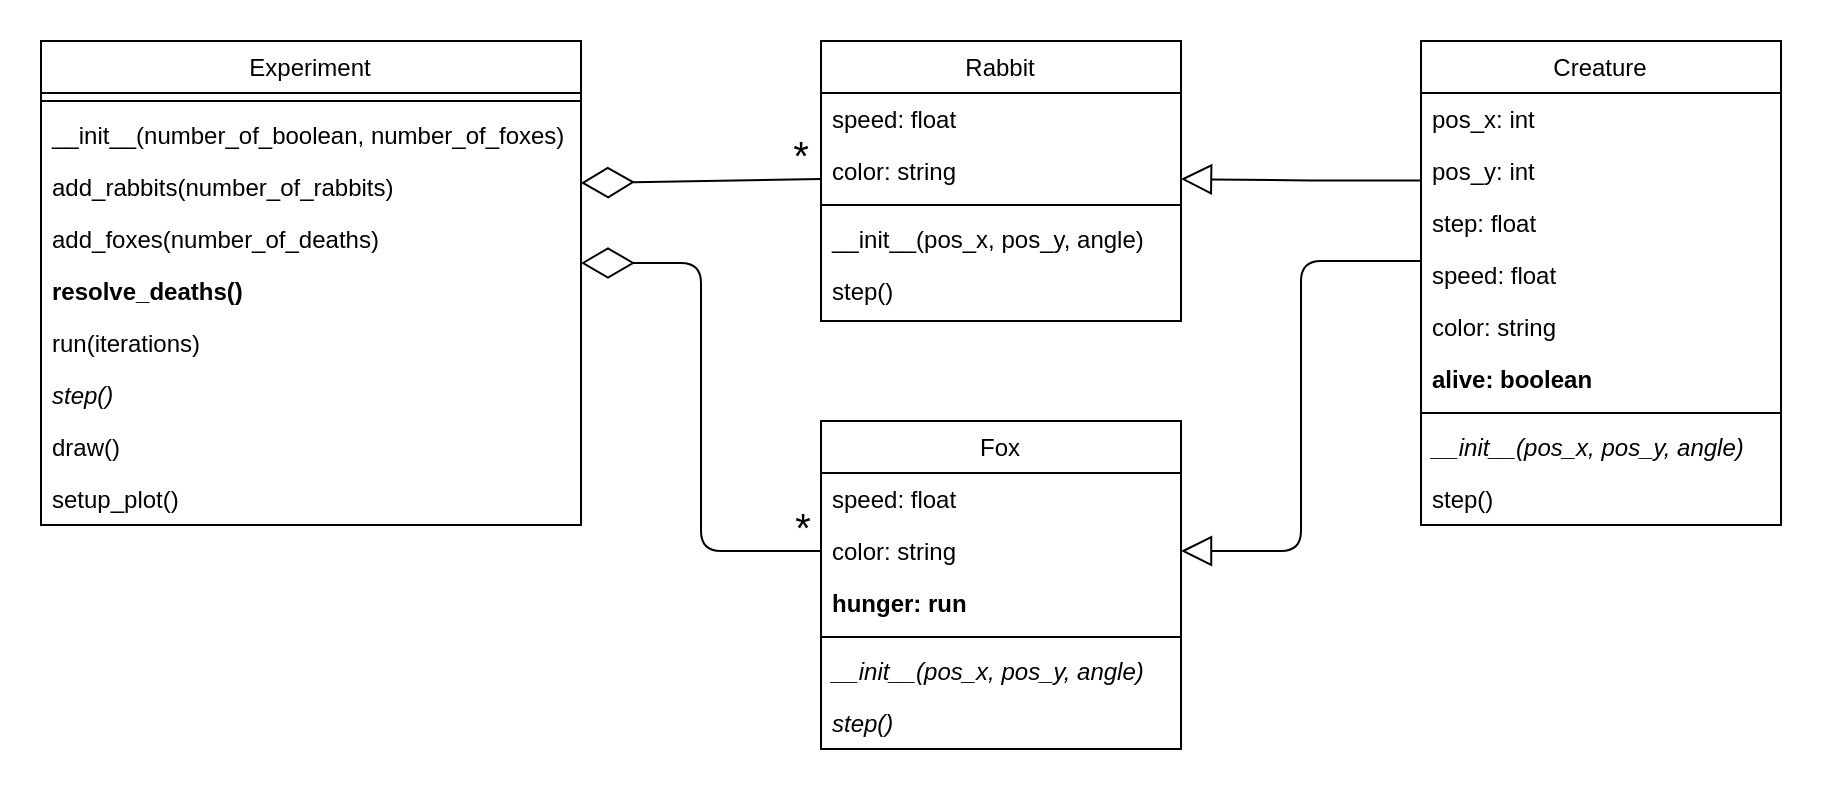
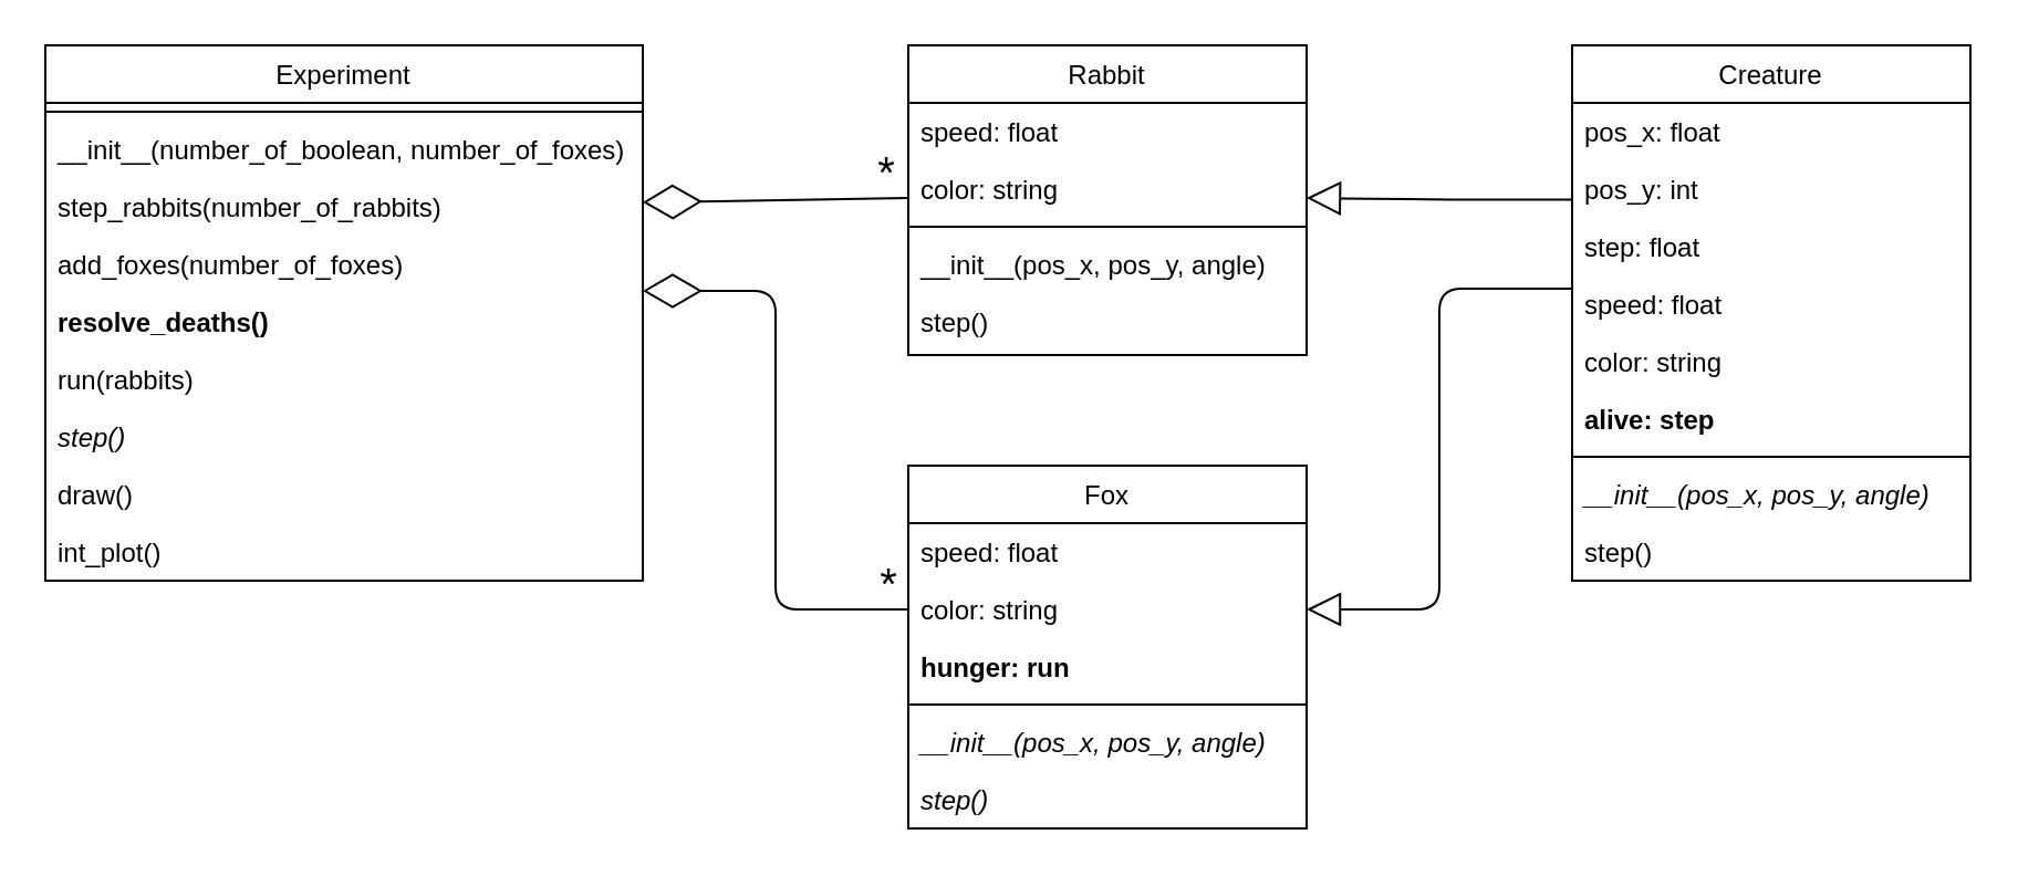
  <mxCell id="0" />
  <mxCell id="1" parent="0" />
  <mxCell id="2" value="Experiment" style="swimlane;fontStyle=0;align=center;verticalAlign=top;childLayout=stackLayout;horizontal=1;startSize=26;horizontalStack=0;resizeParent=1;resizeLast=0;collapsible=1;marginBottom=0;rounded=0;shadow=0;strokeWidth=1;" parent="1" vertex="1"><mxGeometry x="20" y="20" width="270" height="242" as="geometry"><mxRectangle x="230" y="140" width="160" height="26" as="alternateBounds" /></mxGeometry></mxCell>
  <mxCell id="3" value="" style="line;html=1;strokeWidth=1;align=left;verticalAlign=middle;spacingTop=-1;spacingLeft=3;spacingRight=3;rotatable=0;labelPosition=right;points=[];portConstraint=eastwest;" parent="2" vertex="1"><mxGeometry y="26" width="270" height="8" as="geometry" /></mxCell>
  <mxCell id="4" value="__init__(number_of_boolean, number_of_foxes)" style="text;align=left;verticalAlign=top;spacingLeft=4;spacingRight=4;overflow=hidden;rotatable=0;points=[[0,0.5],[1,0.5]];portConstraint=eastwest;fontStyle=0" parent="2" vertex="1"><mxGeometry y="34" width="270" height="26" as="geometry" /></mxCell>
- <mxCell id="5" value="add_rabbits(number_of_rabbits)" style="text;align=left;verticalAlign=top;spacingLeft=4;spacingRight=4;overflow=hidden;rotatable=0;points=[[0,0.5],[1,0.5]];portConstraint=eastwest;" vertex="1" parent="2"><mxGeometry y="60" width="270" height="26" as="geometry" /></mxCell>
- <mxCell id="6" value="add_foxes(number_of_deaths)" style="text;align=left;verticalAlign=top;spacingLeft=4;spacingRight=4;overflow=hidden;rotatable=0;points=[[0,0.5],[1,0.5]];portConstraint=eastwest;" vertex="1" parent="2"><mxGeometry y="86" width="270" height="26" as="geometry" /></mxCell>
+ <mxCell id="5" value="step_rabbits(number_of_rabbits)" style="text;align=left;verticalAlign=top;spacingLeft=4;spacingRight=4;overflow=hidden;rotatable=0;points=[[0,0.5],[1,0.5]];portConstraint=eastwest;" vertex="1" parent="2"><mxGeometry y="60" width="270" height="26" as="geometry" /></mxCell>
+ <mxCell id="6" value="add_foxes(number_of_foxes)" style="text;align=left;verticalAlign=top;spacingLeft=4;spacingRight=4;overflow=hidden;rotatable=0;points=[[0,0.5],[1,0.5]];portConstraint=eastwest;" vertex="1" parent="2"><mxGeometry y="86" width="270" height="26" as="geometry" /></mxCell>
  <mxCell id="7" value="resolve_deaths()" style="text;align=left;verticalAlign=top;spacingLeft=4;spacingRight=4;overflow=hidden;rotatable=0;points=[[0,0.5],[1,0.5]];portConstraint=eastwest;fontStyle=1" vertex="1" parent="2"><mxGeometry y="112" width="270" height="26" as="geometry" /></mxCell>
- <mxCell id="8" value="run(iterations)" style="text;align=left;verticalAlign=top;spacingLeft=4;spacingRight=4;overflow=hidden;rotatable=0;points=[[0,0.5],[1,0.5]];portConstraint=eastwest;" vertex="1" parent="2"><mxGeometry y="138" width="270" height="26" as="geometry" /></mxCell>
+ <mxCell id="8" value="run(rabbits)" style="text;align=left;verticalAlign=top;spacingLeft=4;spacingRight=4;overflow=hidden;rotatable=0;points=[[0,0.5],[1,0.5]];portConstraint=eastwest;" vertex="1" parent="2"><mxGeometry y="138" width="270" height="26" as="geometry" /></mxCell>
  <mxCell id="9" value="step()" style="text;align=left;verticalAlign=top;spacingLeft=4;spacingRight=4;overflow=hidden;rotatable=0;points=[[0,0.5],[1,0.5]];portConstraint=eastwest;fontStyle=2" vertex="1" parent="2"><mxGeometry y="164" width="270" height="26" as="geometry" /></mxCell>
  <mxCell id="10" value="draw()" style="text;align=left;verticalAlign=top;spacingLeft=4;spacingRight=4;overflow=hidden;rotatable=0;points=[[0,0.5],[1,0.5]];portConstraint=eastwest;" vertex="1" parent="2"><mxGeometry y="190" width="270" height="26" as="geometry" /></mxCell>
- <mxCell id="11" value="setup_plot()" style="text;align=left;verticalAlign=top;spacingLeft=4;spacingRight=4;overflow=hidden;rotatable=0;points=[[0,0.5],[1,0.5]];portConstraint=eastwest;" vertex="1" parent="2"><mxGeometry y="216" width="270" height="26" as="geometry" /></mxCell>
+ <mxCell id="11" value="int_plot()" style="text;align=left;verticalAlign=top;spacingLeft=4;spacingRight=4;overflow=hidden;rotatable=0;points=[[0,0.5],[1,0.5]];portConstraint=eastwest;" vertex="1" parent="2"><mxGeometry y="216" width="270" height="26" as="geometry" /></mxCell>
  <mxCell id="12" value="Fox" style="swimlane;fontStyle=0;align=center;verticalAlign=top;childLayout=stackLayout;horizontal=1;startSize=26;horizontalStack=0;resizeParent=1;resizeLast=0;collapsible=1;marginBottom=0;rounded=0;shadow=0;strokeWidth=1;" parent="1" vertex="1"><mxGeometry x="410" y="210" width="180" height="164" as="geometry"><mxRectangle x="350" y="130" width="160" height="26" as="alternateBounds" /></mxGeometry></mxCell>
  <mxCell id="13" value="speed: float" style="text;align=left;verticalAlign=top;spacingLeft=4;spacingRight=4;overflow=hidden;rotatable=0;points=[[0,0.5],[1,0.5]];portConstraint=eastwest;" parent="12" vertex="1"><mxGeometry y="26" width="180" height="26" as="geometry" /></mxCell>
  <mxCell id="14" value="color: string" style="text;align=left;verticalAlign=top;spacingLeft=4;spacingRight=4;overflow=hidden;rotatable=0;points=[[0,0.5],[1,0.5]];portConstraint=eastwest;rounded=0;shadow=0;html=0;" parent="12" vertex="1"><mxGeometry y="52" width="180" height="26" as="geometry" /></mxCell>
  <mxCell id="15" value="hunger: run" style="text;align=left;verticalAlign=top;spacingLeft=4;spacingRight=4;overflow=hidden;rotatable=0;points=[[0,0.5],[1,0.5]];portConstraint=eastwest;rounded=0;shadow=0;html=0;fontStyle=1" parent="12" vertex="1"><mxGeometry y="78" width="180" height="26" as="geometry" /></mxCell>
  <mxCell id="16" value="" style="line;html=1;strokeWidth=1;align=left;verticalAlign=middle;spacingTop=-1;spacingLeft=3;spacingRight=3;rotatable=0;labelPosition=right;points=[];portConstraint=eastwest;" parent="12" vertex="1"><mxGeometry y="104" width="180" height="8" as="geometry" /></mxCell>
  <mxCell id="17" value="__init__(pos_x, pos_y, angle)" style="text;align=left;verticalAlign=top;spacingLeft=4;spacingRight=4;overflow=hidden;rotatable=0;points=[[0,0.5],[1,0.5]];portConstraint=eastwest;fontStyle=2" parent="12" vertex="1"><mxGeometry y="112" width="180" height="26" as="geometry" /></mxCell>
  <mxCell id="18" value="step()" style="text;align=left;verticalAlign=top;spacingLeft=4;spacingRight=4;overflow=hidden;rotatable=0;points=[[0,0.5],[1,0.5]];portConstraint=eastwest;fontStyle=2" parent="12" vertex="1"><mxGeometry y="138" width="180" height="26" as="geometry" /></mxCell>
  <mxCell id="19" value="" style="endArrow=diamondThin;endFill=0;endSize=24;html=1;exitX=0;exitY=0.5;exitDx=0;exitDy=0;edgeStyle=orthogonalEdgeStyle;" edge="1" parent="1" source="14"><mxGeometry width="160" relative="1" as="geometry"><mxPoint x="548" y="237.5" as="sourcePoint" /><mxPoint x="290" y="131" as="targetPoint" /><Array as="points"><mxPoint x="350" y="275" /><mxPoint x="350" y="131" /></Array></mxGeometry></mxCell>
  <mxCell id="20" value="*" style="edgeLabel;html=1;align=center;verticalAlign=middle;resizable=0;points=[];fontSize=20;labelBackgroundColor=none;" vertex="1" connectable="0" parent="19"><mxGeometry x="-0.62" y="-2" relative="1" as="geometry"><mxPoint x="40.59" y="-11" as="offset" /></mxGeometry></mxCell>
  <mxCell id="21" value="Rabbit" style="swimlane;fontStyle=0;align=center;verticalAlign=top;childLayout=stackLayout;horizontal=1;startSize=26;horizontalStack=0;resizeParent=1;resizeLast=0;collapsible=1;marginBottom=0;rounded=0;shadow=0;strokeWidth=1;" vertex="1" parent="1"><mxGeometry x="410" y="20" width="180" height="140" as="geometry"><mxRectangle x="350" y="130" width="160" height="26" as="alternateBounds" /></mxGeometry></mxCell>
  <mxCell id="22" value="speed: float" style="text;align=left;verticalAlign=top;spacingLeft=4;spacingRight=4;overflow=hidden;rotatable=0;points=[[0,0.5],[1,0.5]];portConstraint=eastwest;" vertex="1" parent="21"><mxGeometry y="26" width="180" height="26" as="geometry" /></mxCell>
  <mxCell id="23" value="color: string" style="text;align=left;verticalAlign=top;spacingLeft=4;spacingRight=4;overflow=hidden;rotatable=0;points=[[0,0.5],[1,0.5]];portConstraint=eastwest;rounded=0;shadow=0;html=0;" vertex="1" parent="21"><mxGeometry y="52" width="180" height="26" as="geometry" /></mxCell>
  <mxCell id="24" value="" style="line;html=1;strokeWidth=1;align=left;verticalAlign=middle;spacingTop=-1;spacingLeft=3;spacingRight=3;rotatable=0;labelPosition=right;points=[];portConstraint=eastwest;" vertex="1" parent="21"><mxGeometry y="78" width="180" height="8" as="geometry" /></mxCell>
  <mxCell id="25" value="__init__(pos_x, pos_y, angle)" style="text;align=left;verticalAlign=top;spacingLeft=4;spacingRight=4;overflow=hidden;rotatable=0;points=[[0,0.5],[1,0.5]];portConstraint=eastwest;fontStyle=0" vertex="1" parent="21"><mxGeometry y="86" width="180" height="26" as="geometry" /></mxCell>
  <mxCell id="26" value="step()" style="text;align=left;verticalAlign=top;spacingLeft=4;spacingRight=4;overflow=hidden;rotatable=0;points=[[0,0.5],[1,0.5]];portConstraint=eastwest;" vertex="1" parent="21"><mxGeometry y="112" width="180" height="26" as="geometry" /></mxCell>
  <mxCell id="27" value="" style="endArrow=diamondThin;endFill=0;endSize=24;html=1;" edge="1" parent="1"><mxGeometry width="160" relative="1" as="geometry"><mxPoint x="410" y="89" as="sourcePoint" /><mxPoint x="290" y="91" as="targetPoint" /></mxGeometry></mxCell>
  <mxCell id="28" value="*" style="edgeLabel;html=1;align=center;verticalAlign=middle;resizable=0;points=[];fontSize=20;labelBackgroundColor=none;" vertex="1" connectable="0" parent="27"><mxGeometry x="-0.62" y="-2" relative="1" as="geometry"><mxPoint x="13.0" y="-11.0" as="offset" /></mxGeometry></mxCell>
  <mxCell id="29" value="Creature" style="swimlane;fontStyle=0;align=center;verticalAlign=top;childLayout=stackLayout;horizontal=1;startSize=26;horizontalStack=0;resizeParent=1;resizeLast=0;collapsible=1;marginBottom=0;rounded=0;shadow=0;strokeWidth=1;" vertex="1" parent="1"><mxGeometry x="710" y="20" width="180" height="242" as="geometry"><mxRectangle x="350" y="130" width="160" height="26" as="alternateBounds" /></mxGeometry></mxCell>
- <mxCell id="30" value="pos_x: int" style="text;align=left;verticalAlign=top;spacingLeft=4;spacingRight=4;overflow=hidden;rotatable=0;points=[[0,0.5],[1,0.5]];portConstraint=eastwest;" vertex="1" parent="29"><mxGeometry y="26" width="180" height="26" as="geometry" /></mxCell>
+ <mxCell id="30" value="pos_x: float" style="text;align=left;verticalAlign=top;spacingLeft=4;spacingRight=4;overflow=hidden;rotatable=0;points=[[0,0.5],[1,0.5]];portConstraint=eastwest;" vertex="1" parent="29"><mxGeometry y="26" width="180" height="26" as="geometry" /></mxCell>
  <mxCell id="31" value="pos_y: int" style="text;align=left;verticalAlign=top;spacingLeft=4;spacingRight=4;overflow=hidden;rotatable=0;points=[[0,0.5],[1,0.5]];portConstraint=eastwest;rounded=0;shadow=0;html=0;" vertex="1" parent="29"><mxGeometry y="52" width="180" height="26" as="geometry" /></mxCell>
  <mxCell id="32" value="step: float" style="text;align=left;verticalAlign=top;spacingLeft=4;spacingRight=4;overflow=hidden;rotatable=0;points=[[0,0.5],[1,0.5]];portConstraint=eastwest;rounded=0;shadow=0;html=0;" vertex="1" parent="29"><mxGeometry y="78" width="180" height="26" as="geometry" /></mxCell>
  <mxCell id="33" value="speed: float" style="text;align=left;verticalAlign=top;spacingLeft=4;spacingRight=4;overflow=hidden;rotatable=0;points=[[0,0.5],[1,0.5]];portConstraint=eastwest;rounded=0;shadow=0;html=0;" vertex="1" parent="29"><mxGeometry y="104" width="180" height="26" as="geometry" /></mxCell>
  <mxCell id="34" value="color: string" style="text;align=left;verticalAlign=top;spacingLeft=4;spacingRight=4;overflow=hidden;rotatable=0;points=[[0,0.5],[1,0.5]];portConstraint=eastwest;rounded=0;shadow=0;html=0;" vertex="1" parent="29"><mxGeometry y="130" width="180" height="26" as="geometry" /></mxCell>
- <mxCell id="35" value="alive: boolean" style="text;align=left;verticalAlign=top;spacingLeft=4;spacingRight=4;overflow=hidden;rotatable=0;points=[[0,0.5],[1,0.5]];portConstraint=eastwest;rounded=0;shadow=0;html=0;fontStyle=1" vertex="1" parent="29"><mxGeometry y="156" width="180" height="26" as="geometry" /></mxCell>
+ <mxCell id="35" value="alive: step" style="text;align=left;verticalAlign=top;spacingLeft=4;spacingRight=4;overflow=hidden;rotatable=0;points=[[0,0.5],[1,0.5]];portConstraint=eastwest;rounded=0;shadow=0;html=0;fontStyle=1" vertex="1" parent="29"><mxGeometry y="156" width="180" height="26" as="geometry" /></mxCell>
  <mxCell id="36" value="" style="line;html=1;strokeWidth=1;align=left;verticalAlign=middle;spacingTop=-1;spacingLeft=3;spacingRight=3;rotatable=0;labelPosition=right;points=[];portConstraint=eastwest;" vertex="1" parent="29"><mxGeometry y="182" width="180" height="8" as="geometry" /></mxCell>
  <mxCell id="37" value="__init__(pos_x, pos_y, angle)" style="text;align=left;verticalAlign=top;spacingLeft=4;spacingRight=4;overflow=hidden;rotatable=0;points=[[0,0.5],[1,0.5]];portConstraint=eastwest;fontStyle=2" vertex="1" parent="29"><mxGeometry y="190" width="180" height="26" as="geometry" /></mxCell>
  <mxCell id="38" value="step()" style="text;align=left;verticalAlign=top;spacingLeft=4;spacingRight=4;overflow=hidden;rotatable=0;points=[[0,0.5],[1,0.5]];portConstraint=eastwest;" vertex="1" parent="29"><mxGeometry y="216" width="180" height="26" as="geometry" /></mxCell>
  <mxCell id="39" style="edgeStyle=orthogonalEdgeStyle;rounded=0;orthogonalLoop=1;jettySize=auto;html=1;exitX=0.002;exitY=-0.315;exitDx=0;exitDy=0;fontSize=16;endArrow=block;endFill=0;startSize=6;endSize=13;exitPerimeter=0;" edge="1" parent="1" source="32"><mxGeometry relative="1" as="geometry"><mxPoint x="590" y="89" as="targetPoint" /><Array as="points"><mxPoint x="655" y="89" /></Array></mxGeometry></mxCell>
  <mxCell id="40" style="rounded=1;orthogonalLoop=1;jettySize=auto;html=1;fontSize=16;endArrow=block;endFill=0;startSize=6;endSize=13;edgeStyle=orthogonalEdgeStyle;entryX=1;entryY=0.5;entryDx=0;entryDy=0;" edge="1" parent="1" target="14"><mxGeometry relative="1" as="geometry"><mxPoint x="710" y="130" as="sourcePoint" /><mxPoint x="590" y="285" as="targetPoint" /><Array as="points"><mxPoint x="650" y="130" /><mxPoint x="650" y="275" /></Array></mxGeometry></mxCell>
